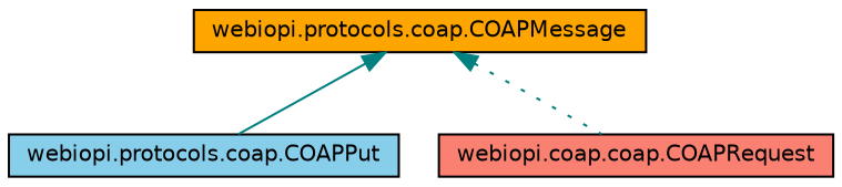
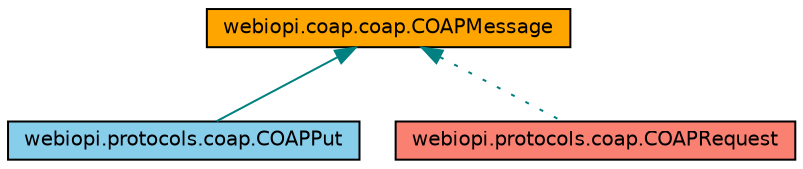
  digraph {
    fontname="DejaVu Sans"
    node [color=black fontname="DejaVu Sans" fontsize=10 shape=record style=filled]
    edge [color=teal dir=back fontname="DejaVu Sans" fontsize=10 labelfontname=Helvetica labelfontsize=10]
    n1 [fillcolor=skyblue fontcolor=black height=0.2 label="webiopi.protocols.coap.COAPPut" width=0.4]
-   n2 [fillcolor=salmon height=0.2 label="webiopi.coap.coap.COAPRequest" width=0.4]
-   n3 [fillcolor=orange height=0.2 label="webiopi.protocols.coap.COAPMessage" width=0.4]
+   n2 [fillcolor=salmon height=0.2 label="webiopi.protocols.coap.COAPRequest" width=0.4]
+   n3 [fillcolor=orange height=0.2 label="webiopi.coap.coap.COAPMessage" width=0.4]
    n3 -> n1 [style=solid]
    n3 -> n2 [style=dotted]
  }
